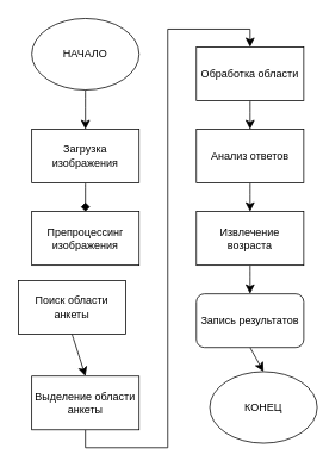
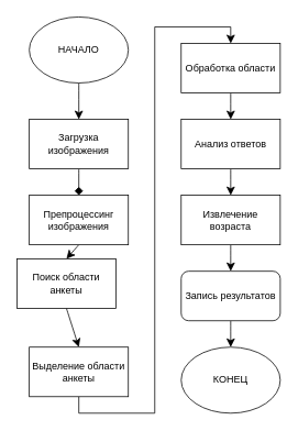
  <mxCell id="0" />
  <mxCell id="1" parent="0" />
  <mxCell id="2" style="edgeStyle=none;curved=1;rounded=0;orthogonalLoop=1;jettySize=auto;html=1;exitX=0.5;exitY=1;exitDx=0;exitDy=0;entryX=0.5;entryY=0;entryDx=0;entryDy=0;fontSize=12;startSize=8;endSize=8;" edge="1" parent="1" source="3" target="5"><mxGeometry relative="1" as="geometry" /></mxCell>
  <mxCell id="3" value="НАЧАЛО" style="ellipse;whiteSpace=wrap;html=1;" vertex="1" parent="1"><mxGeometry x="35" y="20" width="120" height="80" as="geometry" /></mxCell>
  <mxCell id="4" style="edgeStyle=none;curved=1;rounded=0;orthogonalLoop=1;jettySize=auto;html=1;exitX=0.5;exitY=1;exitDx=0;exitDy=0;entryX=0.5;entryY=0;entryDx=0;entryDy=0;fontSize=12;startSize=8;endSize=8;endArrow=diamond;" edge="1" parent="1" source="5" target="7"><mxGeometry relative="1" as="geometry" /></mxCell>
  <mxCell id="5" value="Загрузка изображения" style="rounded=0;whiteSpace=wrap;html=1;" vertex="1" parent="1"><mxGeometry x="35" y="144" width="120" height="60" as="geometry" /></mxCell>
+ <mxCell id="6" style="edgeStyle=none;curved=1;rounded=0;orthogonalLoop=1;jettySize=auto;html=1;exitX=0.5;exitY=1;exitDx=0;exitDy=0;entryX=0.5;entryY=0;entryDx=0;entryDy=0;fontSize=12;startSize=8;endSize=8;" edge="1" parent="1" source="7" target="9"><mxGeometry relative="1" as="geometry" /></mxCell>
  <mxCell id="7" value="Препроцессинг изображения" style="rounded=0;whiteSpace=wrap;html=1;" vertex="1" parent="1"><mxGeometry x="35" y="236" width="120" height="60" as="geometry" /></mxCell>
  <mxCell id="8" style="edgeStyle=none;curved=1;rounded=0;orthogonalLoop=1;jettySize=auto;html=1;exitX=0.5;exitY=1;exitDx=0;exitDy=0;entryX=0.5;entryY=0;entryDx=0;entryDy=0;fontSize=12;startSize=8;endSize=8;" edge="1" parent="1" source="9" target="11"><mxGeometry relative="1" as="geometry" /></mxCell>
  <mxCell id="9" value="Поиск области анкеты" style="rounded=0;whiteSpace=wrap;html=1;" vertex="1" parent="1"><mxGeometry x="20" y="313" width="120" height="60" as="geometry" /></mxCell>
  <mxCell id="10" style="edgeStyle=orthogonalEdgeStyle;rounded=0;orthogonalLoop=1;jettySize=auto;html=1;exitX=0.5;exitY=1;exitDx=0;exitDy=0;entryX=0.5;entryY=0;entryDx=0;entryDy=0;fontSize=12;startSize=8;endSize=8;" edge="1" parent="1" source="11" target="13"><mxGeometry relative="1" as="geometry" /></mxCell>
  <mxCell id="11" value="Выделение области анкеты" style="rounded=0;whiteSpace=wrap;html=1;" vertex="1" parent="1"><mxGeometry x="35" y="420" width="120" height="60" as="geometry" /></mxCell>
  <mxCell id="12" style="edgeStyle=none;curved=1;rounded=0;orthogonalLoop=1;jettySize=auto;html=1;exitX=0.5;exitY=1;exitDx=0;exitDy=0;entryX=0.5;entryY=0;entryDx=0;entryDy=0;fontSize=12;startSize=8;endSize=8;" edge="1" parent="1" source="13" target="15"><mxGeometry relative="1" as="geometry" /></mxCell>
  <mxCell id="13" value="Обработка области" style="rounded=0;whiteSpace=wrap;html=1;" vertex="1" parent="1"><mxGeometry x="219" y="52" width="120" height="60" as="geometry" /></mxCell>
  <mxCell id="14" style="edgeStyle=none;curved=1;rounded=0;orthogonalLoop=1;jettySize=auto;html=1;exitX=0.5;exitY=1;exitDx=0;exitDy=0;entryX=0.5;entryY=0;entryDx=0;entryDy=0;fontSize=12;startSize=8;endSize=8;" edge="1" parent="1" source="15" target="17"><mxGeometry relative="1" as="geometry" /></mxCell>
  <mxCell id="15" value="Анализ ответов" style="rounded=0;whiteSpace=wrap;html=1;" vertex="1" parent="1"><mxGeometry x="219" y="144" width="120" height="60" as="geometry" /></mxCell>
  <mxCell id="16" style="edgeStyle=none;curved=1;rounded=0;orthogonalLoop=1;jettySize=auto;html=1;exitX=0.5;exitY=1;exitDx=0;exitDy=0;entryX=0.5;entryY=0;entryDx=0;entryDy=0;fontSize=12;startSize=8;endSize=8;" edge="1" parent="1" source="17" target="19"><mxGeometry relative="1" as="geometry" /></mxCell>
  <mxCell id="17" value="Извлечение возраста" style="rounded=0;whiteSpace=wrap;html=1;" vertex="1" parent="1"><mxGeometry x="219" y="236" width="120" height="60" as="geometry" /></mxCell>
  <mxCell id="18" style="edgeStyle=none;curved=1;rounded=0;orthogonalLoop=1;jettySize=auto;html=1;exitX=0.5;exitY=1;exitDx=0;exitDy=0;entryX=0.5;entryY=0;entryDx=0;entryDy=0;fontSize=12;startSize=8;endSize=8;" edge="1" parent="1" source="19" target="20"><mxGeometry relative="1" as="geometry" /></mxCell>
  <mxCell id="19" value="Запись результатов" style="whiteSpace=wrap;html=1;rounded=1;" vertex="1" parent="1"><mxGeometry x="219" y="328" width="120" height="60" as="geometry" /></mxCell>
- <mxCell id="20" value="КОНЕЦ" style="ellipse;whiteSpace=wrap;html=1;" vertex="1" parent="1"><mxGeometry x="234" y="415" width="120" height="80" as="geometry" /></mxCell>
+ <mxCell id="20" value="КОНЕЦ" style="ellipse;whiteSpace=wrap;html=1;" vertex="1" parent="1"><mxGeometry x="219" y="420" width="120" height="80" as="geometry" /></mxCell>
